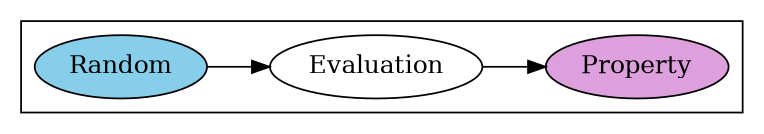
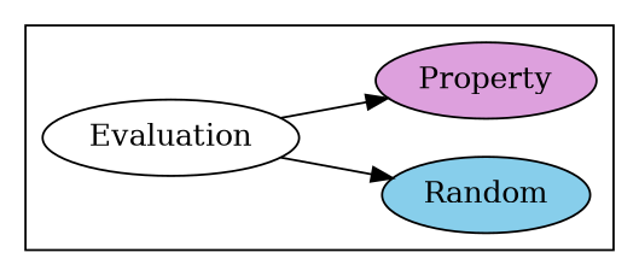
  digraph {
    rankdir=LR
    node [style=filled]
    n1 [fillcolor=skyblue label=Random]
    Evaluation [fillcolor=white]
    n3 [fillcolor=plum label=Property]
    subgraph cluster_1 {
      n1
      Evaluation
      n3
    }
-   n1 -> Evaluation
+   Evaluation -> n1
    Evaluation -> n3
  }
